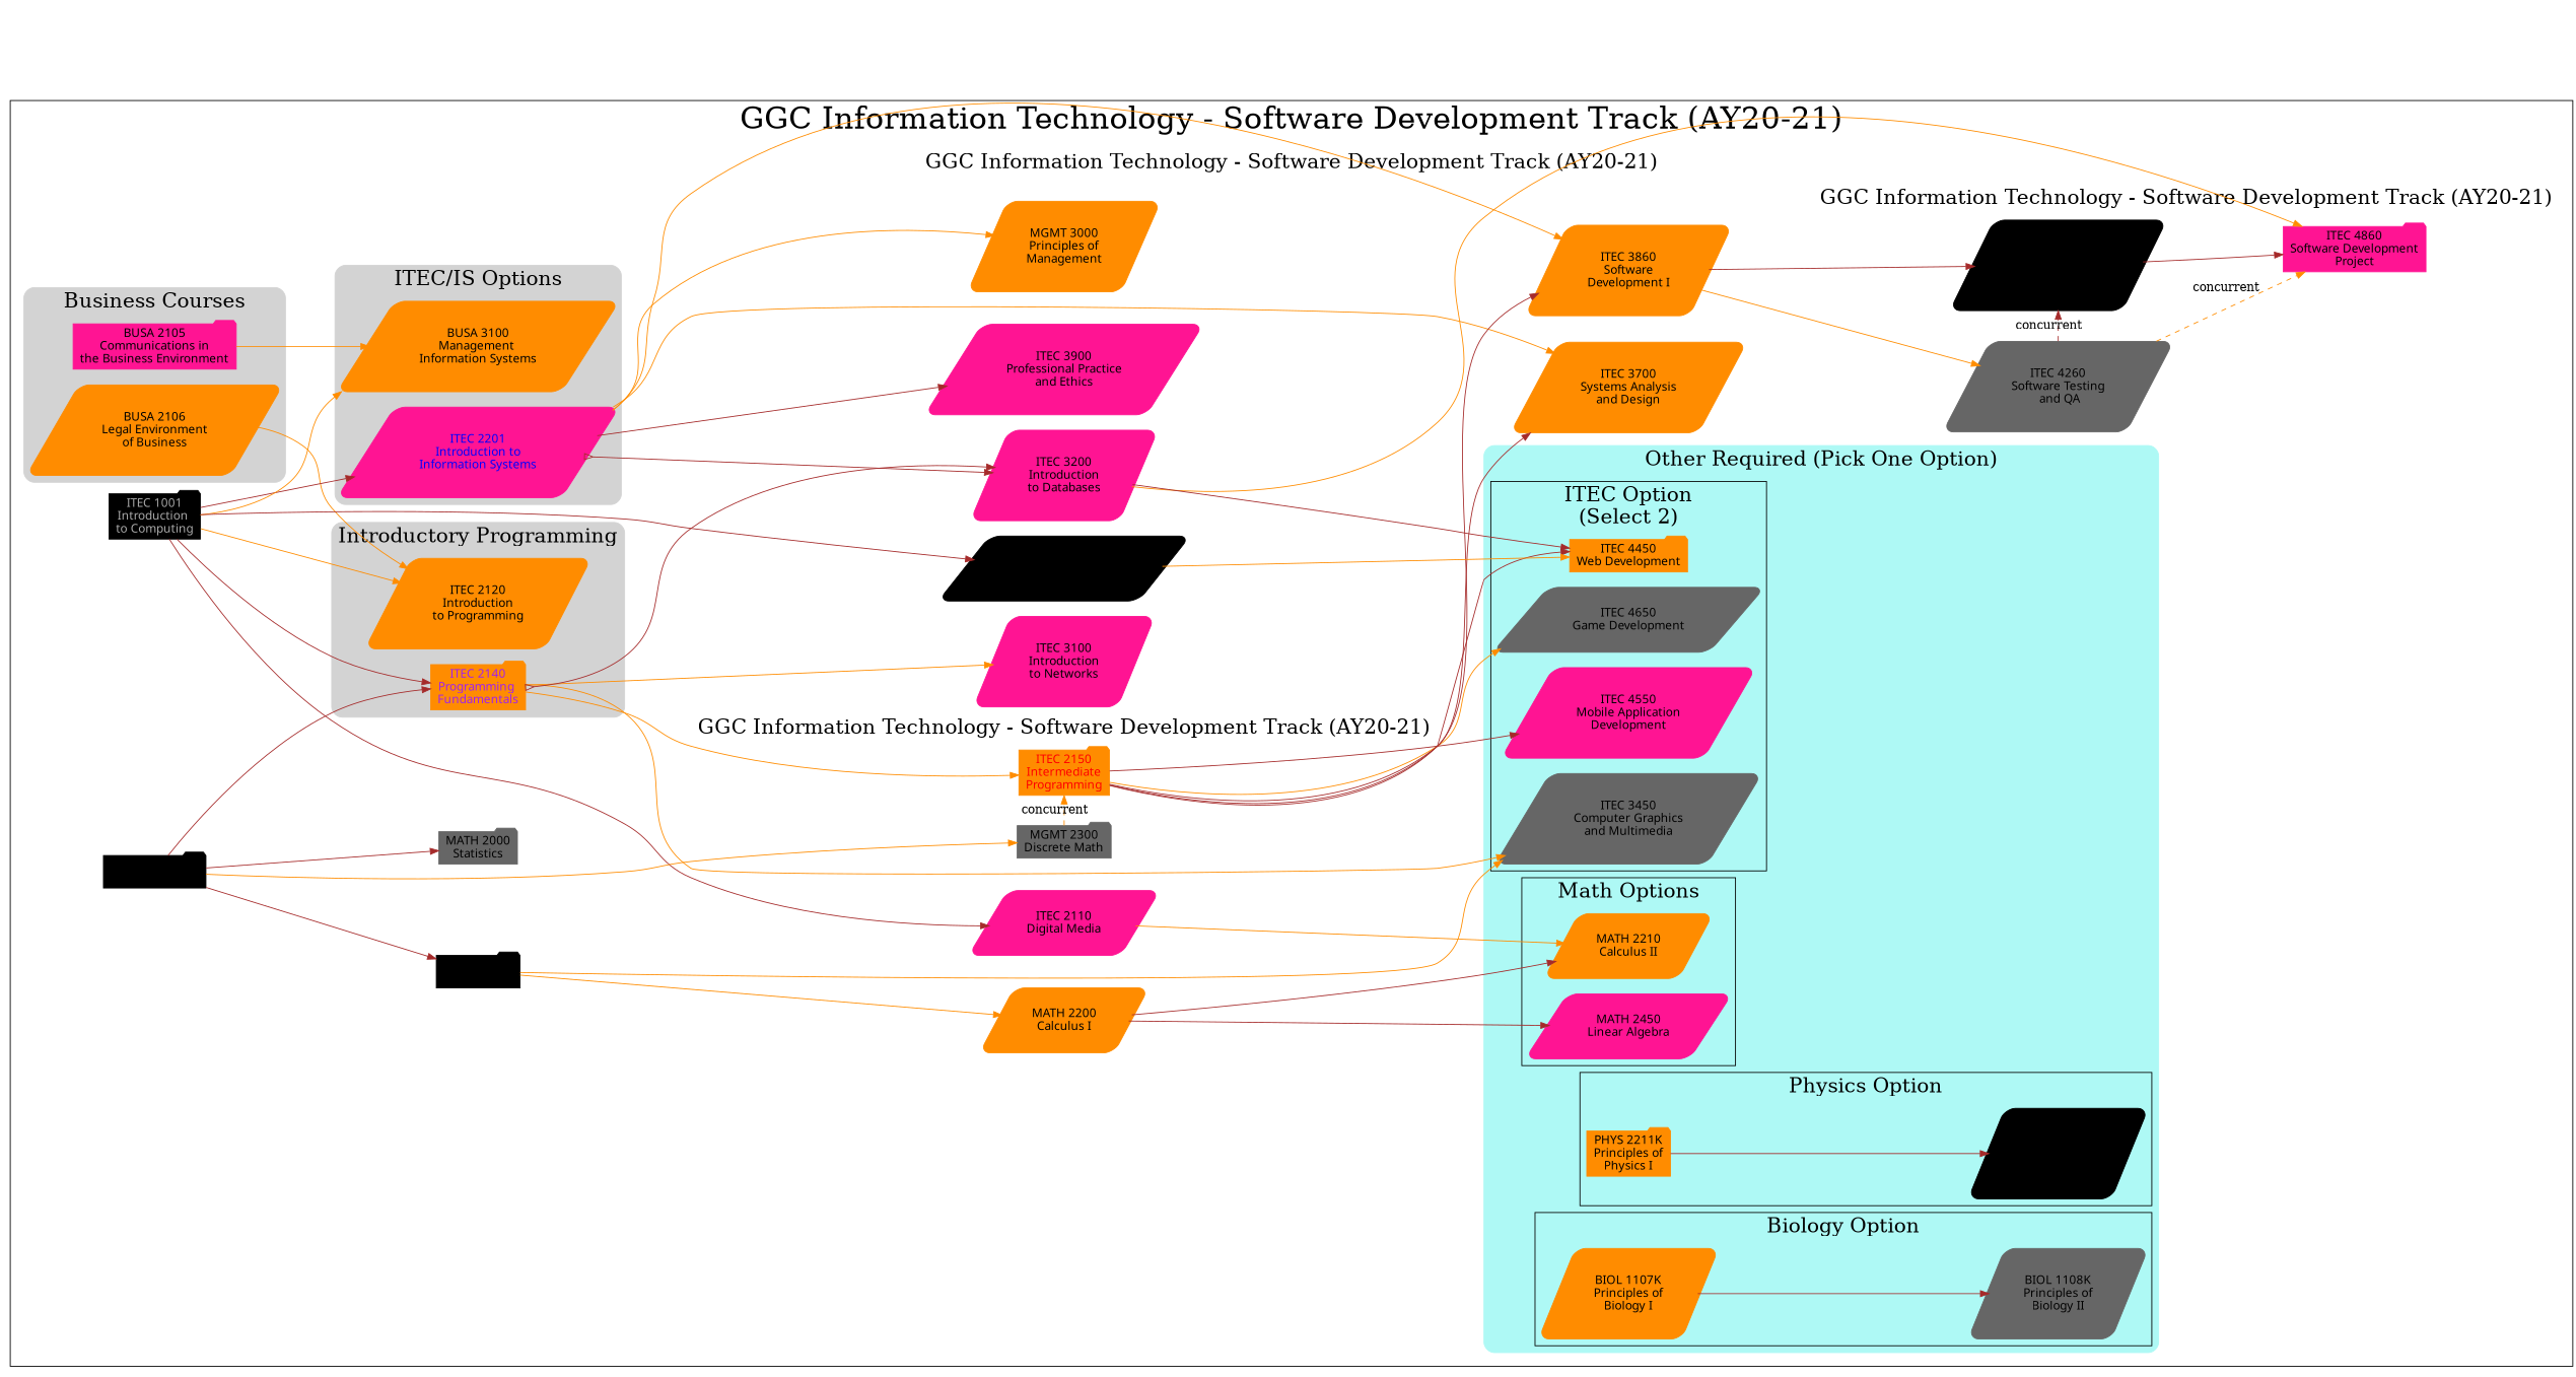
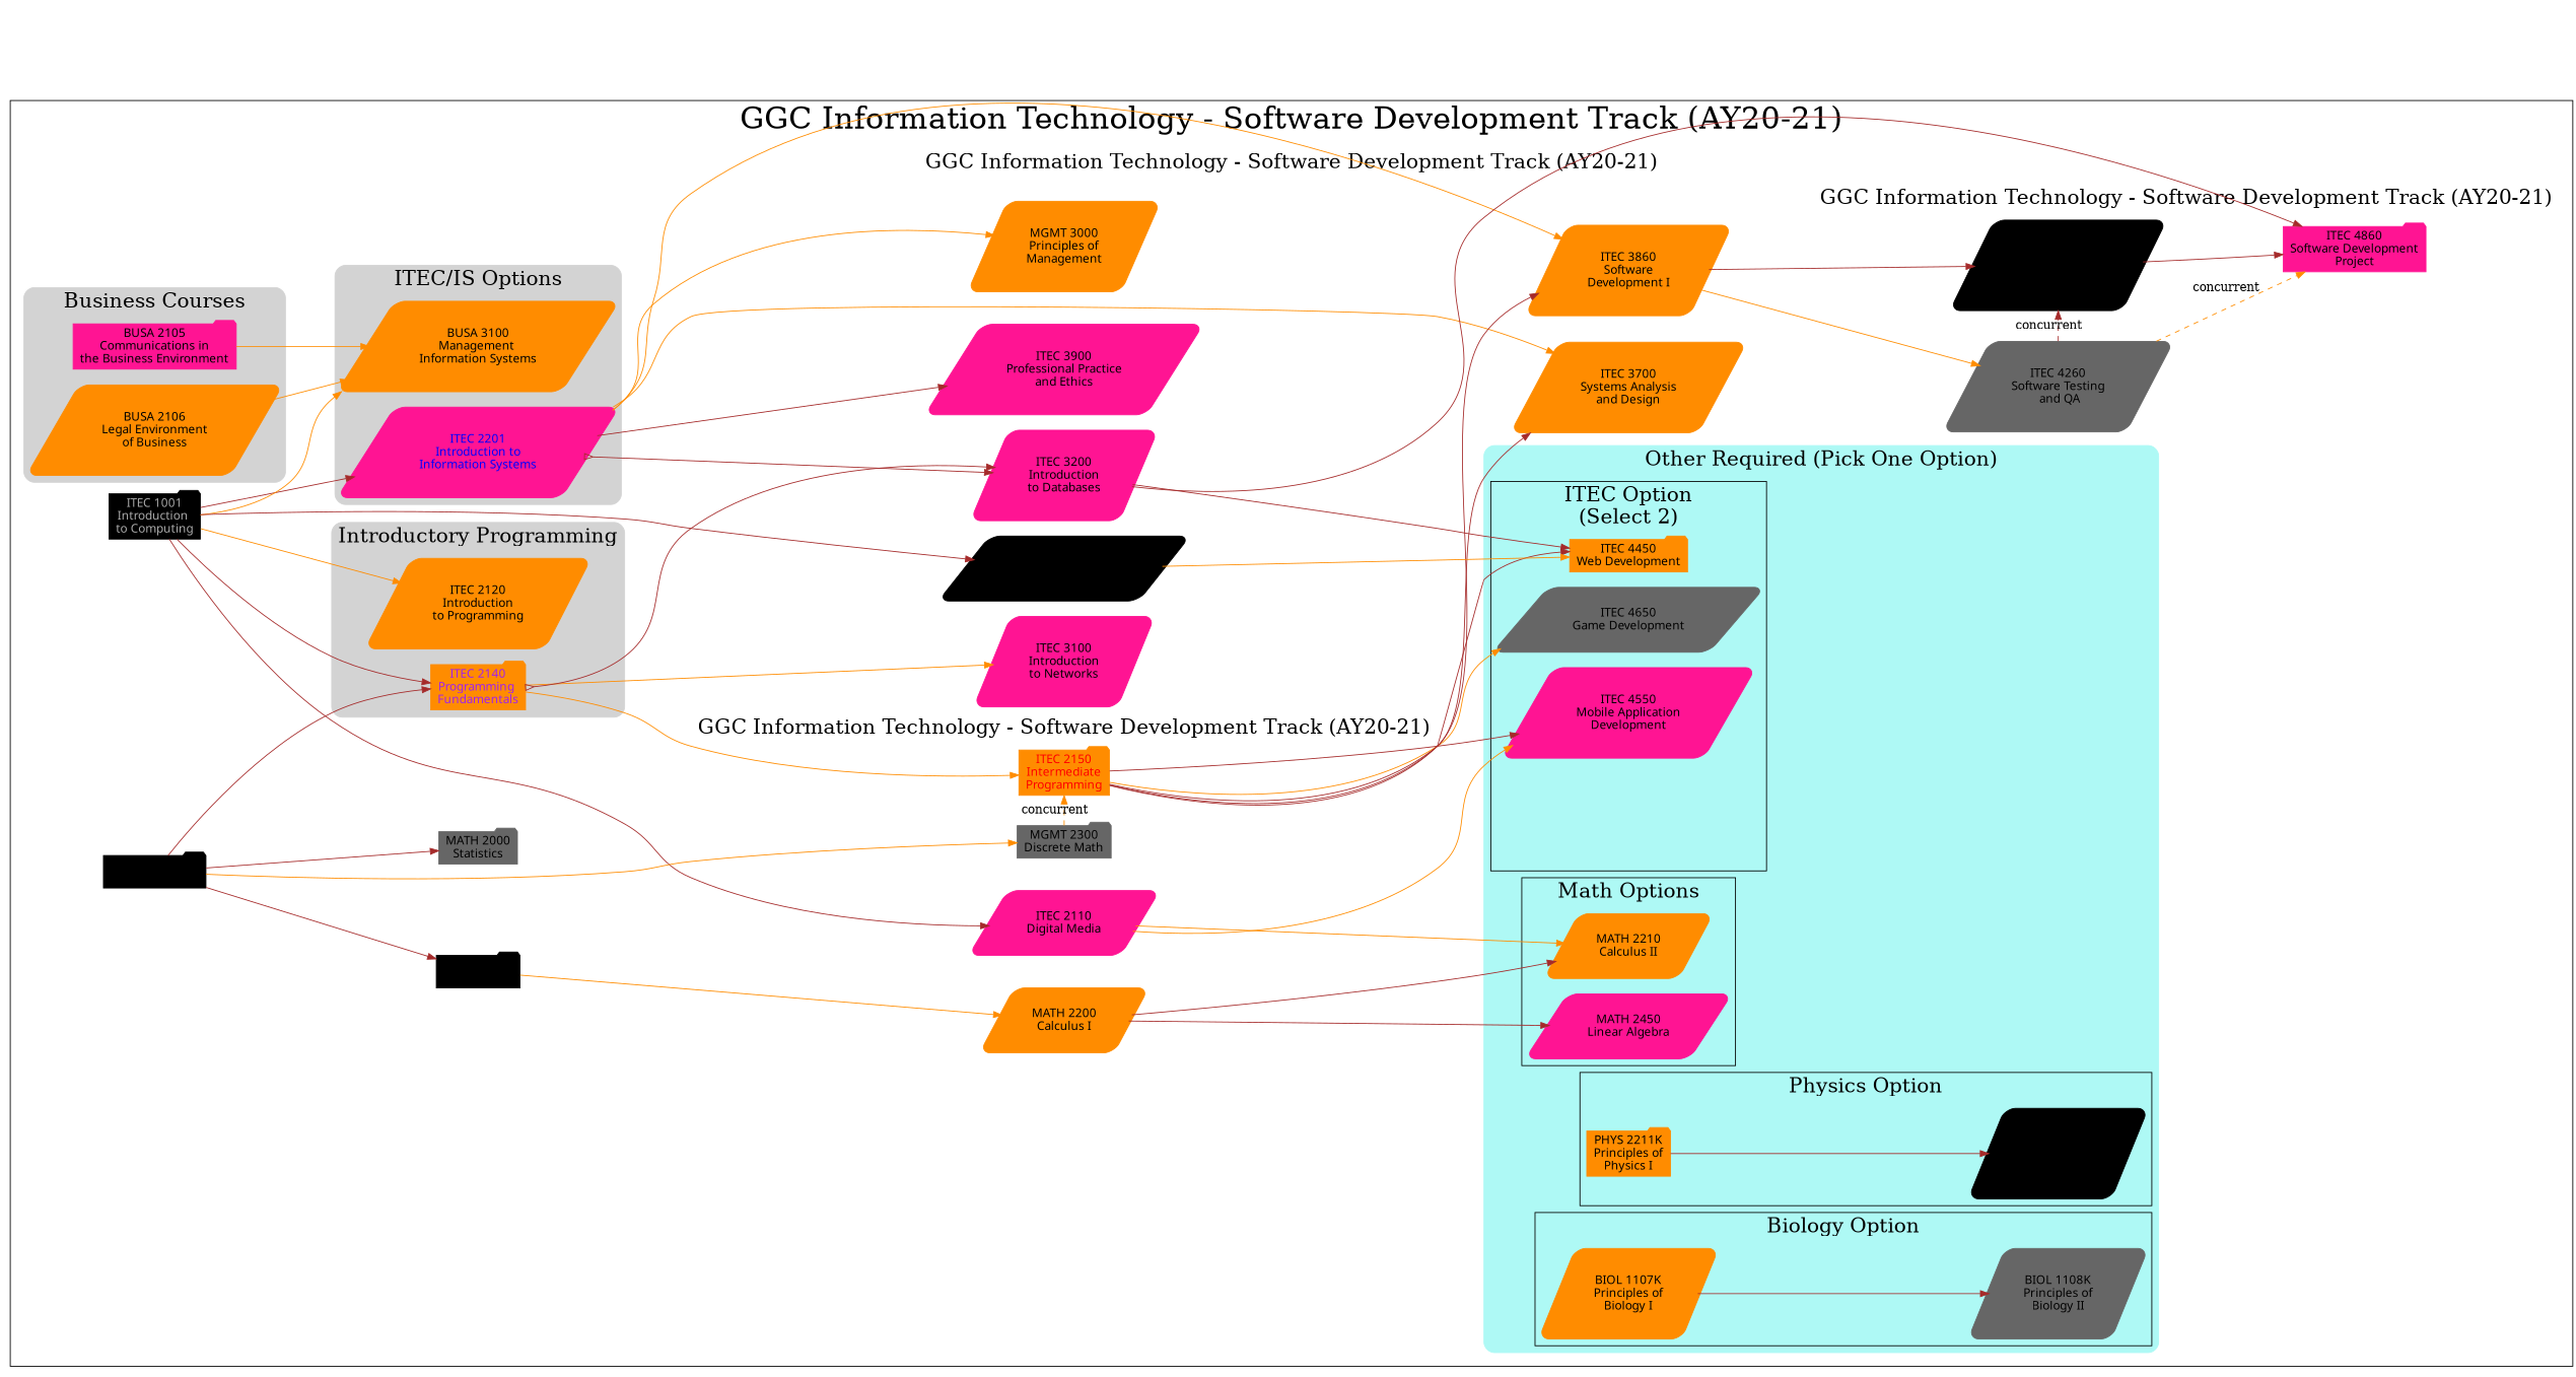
  digraph {
    compound=true
    rankdir=LR
    ranksep=0.75
    splines=true
    node [color=darkorange fontname="Sans serif" fontsize=14 shape=parallelogram style="filled,rounded"]
    edge [color=brown]
    n1 [color=deeppink fontcolor=blue label="ITEC 2201\nIntroduction to\nInformation Systems"]
    n2 [label="BUSA 3100\nManagement \nInformation Systems"]
    n3 [label="ITEC 2120\nIntroduction\nto Programming"]
    n4 [fontcolor=purple label="ITEC 2140\nProgramming \nFundamentals" shape=folder]
    n5 [color=deeppink label="BUSA 2105\nCommunications in\nthe Business Environment" shape=folder]
    n6 [label="BUSA 2106\nLegal Environment\nof Business"]
    n7 [fontcolor=red label="ITEC 2150\nIntermediate\nProgramming" shape=folder]
    n8 [color=gray40 label="MGMT 2300\nDiscrete Math" shape=folder]
    n9 [color=black label="ITEC 3870\nSoftware\nDevelopment II"]
    n10 [color=gray40 label="ITEC 4260\nSoftware Testing\n and QA"]
    n11 [color=deeppink label="ITEC 4860\nSoftware Development\nProject" shape=folder]
    n12 [label="MATH 2210\nCalculus II"]
    n13 [color=deeppink label="MATH 2450\nLinear Algebra"]
    n14 [label="ITEC 4450\nWeb Development" shape=folder]
-   n15 [color=gray40 label="ITEC 3450\nComputer Graphics\nand Multimedia"]
    n16 [color=gray40 label="ITEC 4650\nGame Development"]
    n17 [color=deeppink label="ITEC 4550\nMobile Application\nDevelopment"]
    n18 [label="PHYS 2211K\nPrinciples of\nPhysics I" shape=folder]
    n19 [color=black label="PHYS 2212K\nPrinciples of\nPhysics II"]
    n20 [label="BIOL 1107K\nPrinciples of\nBiology I"]
    n21 [color=gray40 label="BIOL 1108K\nPrinciples of\nBiology II"]
    n22 [color=black fontcolor=darkgray label="ITEC 1001\nIntroduction \nto Computing" shape=folder]
    n23 [color=deeppink label="ITEC 2110\nDigital Media"]
    n24 [color=black label="ITEC 2130\nWeb Technologies"]
    n25 [color=deeppink label="ITEC 3100\nIntroduction\nto Networks"]
    n26 [color=deeppink label="ITEC 3200\nIntroduction\nto Databases"]
    n27 [label="ITEC 3700\nSystems Analysis\nand Design"]
    n28 [label="ITEC 3860\nSoftware\nDevelopment I"]
    n29 [color=deeppink label="ITEC 3900\nProfessional Practice\nand Ethics"]
    n30 [label="MGMT 3000\nPrinciples of\nManagement"]
    n31 [color=black label="MATH 1111\nCollege Algebra" shape=folder]
    n32 [color=black label="MATH 1113\nPre-Calculus" shape=folder]
    n33 [color=gray40 label="MATH 2000\nStatistics" shape=folder]
    n34 [label="MATH 2200\nCalculus I"]
    subgraph cluster_1 {
      fontsize=36
      label="GGC Information Technology - Software Development Track (AY20-21)"
      subgraph cluster_2 {
        color="#FFFFFF"
        fontsize=24
        label="GGC Information Technology - Software Development Track (AY20-21)"
        style="filled,rounded"
        n22
        n23
        n24
        n25
        n26
        n27
        n28
        n29
        n30
        n31
        n32
        n33
        n34
        subgraph cluster_3 {
          color=lightgrey
          fontsize=24
          label="ITEC/IS Options"
          style="filled,rounded"
          n1
          n2
        }
        subgraph cluster_4 {
          color=lightgrey
          fontsize=24
          label="Introductory Programming"
          style="filled,rounded"
          n3
          n4
        }
        subgraph cluster_5 {
          color=lightgrey
          fontsize=24
          label="Business Courses"
          style="filled,rounded"
          n5
          n6
        }
        subgraph cluster_6 {
          color="#FFFFFF"
          fontsize=24
          label="GGC Information Technology - Software Development Track (AY20-21)"
          style="filled,rounded"
          n7
          n8
        }
        subgraph cluster_7 {
          color="#FFFFFF"
          fontsize=24
          label="GGC Information Technology - Software Development Track (AY20-21)"
          style="filled,rounded"
          n9
          n10
          n11
        }
        subgraph cluster_8 {
          color="#AEF9F5"
          fontsize=24
          label="Other Required (Pick One Option)"
          style="filled,rounded"
          subgraph cluster_9 {
            color=black
            fontsize=24
            label="Math Options"
            style=solid
            n12
            n13
          }
          subgraph cluster_10 {
            color=black
            fontsize=24
            label="ITEC Option\n(Select 2)"
            style=solid
            n14
-           n15
            n16
            n17
          }
          subgraph cluster_11 {
            color=black
            fontsize=24
            label="Physics Option"
            style=solid
            n18
            n19
          }
          subgraph cluster_12 {
            color=black
            fontsize=24
            label="Biology Option"
            style=solid
            n20
            n21
          }
        }
      }
    }
    n1 -> n26 [arrowtail=invempty dir=both]
    n1 -> n27 [color=darkorange]
    n1 -> n28 [color=darkorange]
    n1 -> n29
    n1 -> n30 [color=darkorange]
    n4 -> n7 [color=darkorange]
-   n4 -> n15 [color=darkorange]
    n4 -> n25 [color=darkorange]
    n4 -> n26 [arrowtail=invempty dir=both]
    n5 -> n2 [color=darkorange]
-   n6 -> n3 [color=darkorange]
+   n6 -> n2 [color=darkorange]
    n7 -> n14
    n7 -> n16 [color=darkorange]
    n7 -> n17
    n7 -> n27
    n7 -> n28
    n8 -> n7 [color=darkorange constraint=false label=concurrent style=dashed]
    n9 -> n11
    n10 -> n9 [constraint=false label=concurrent style=dashed]
    n10 -> n11 [color=darkorange constraint=false label=concurrent style=dashed]
    n18 -> n19
    n20 -> n21
    n22 -> n1
    n22 -> n2 [color=darkorange]
    n22 -> n3 [color=darkorange]
    n22 -> n4
    n22 -> n23
    n22 -> n24
    n23 -> n12 [color=darkorange]
+   n23 -> n17 [color=darkorange]
    n24 -> n14 [color=darkorange]
-   n26 -> n11 [color=darkorange]
+   n26 -> n11
    n26 -> n14
    n28 -> n9
    n28 -> n10 [color=darkorange]
    n31 -> n4
    n31 -> n8 [color=darkorange]
    n31 -> n32
    n31 -> n33
-   n32 -> n15 [color=darkorange]
    n32 -> n34 [color=darkorange]
    n34 -> n12
    n34 -> n13
  }
